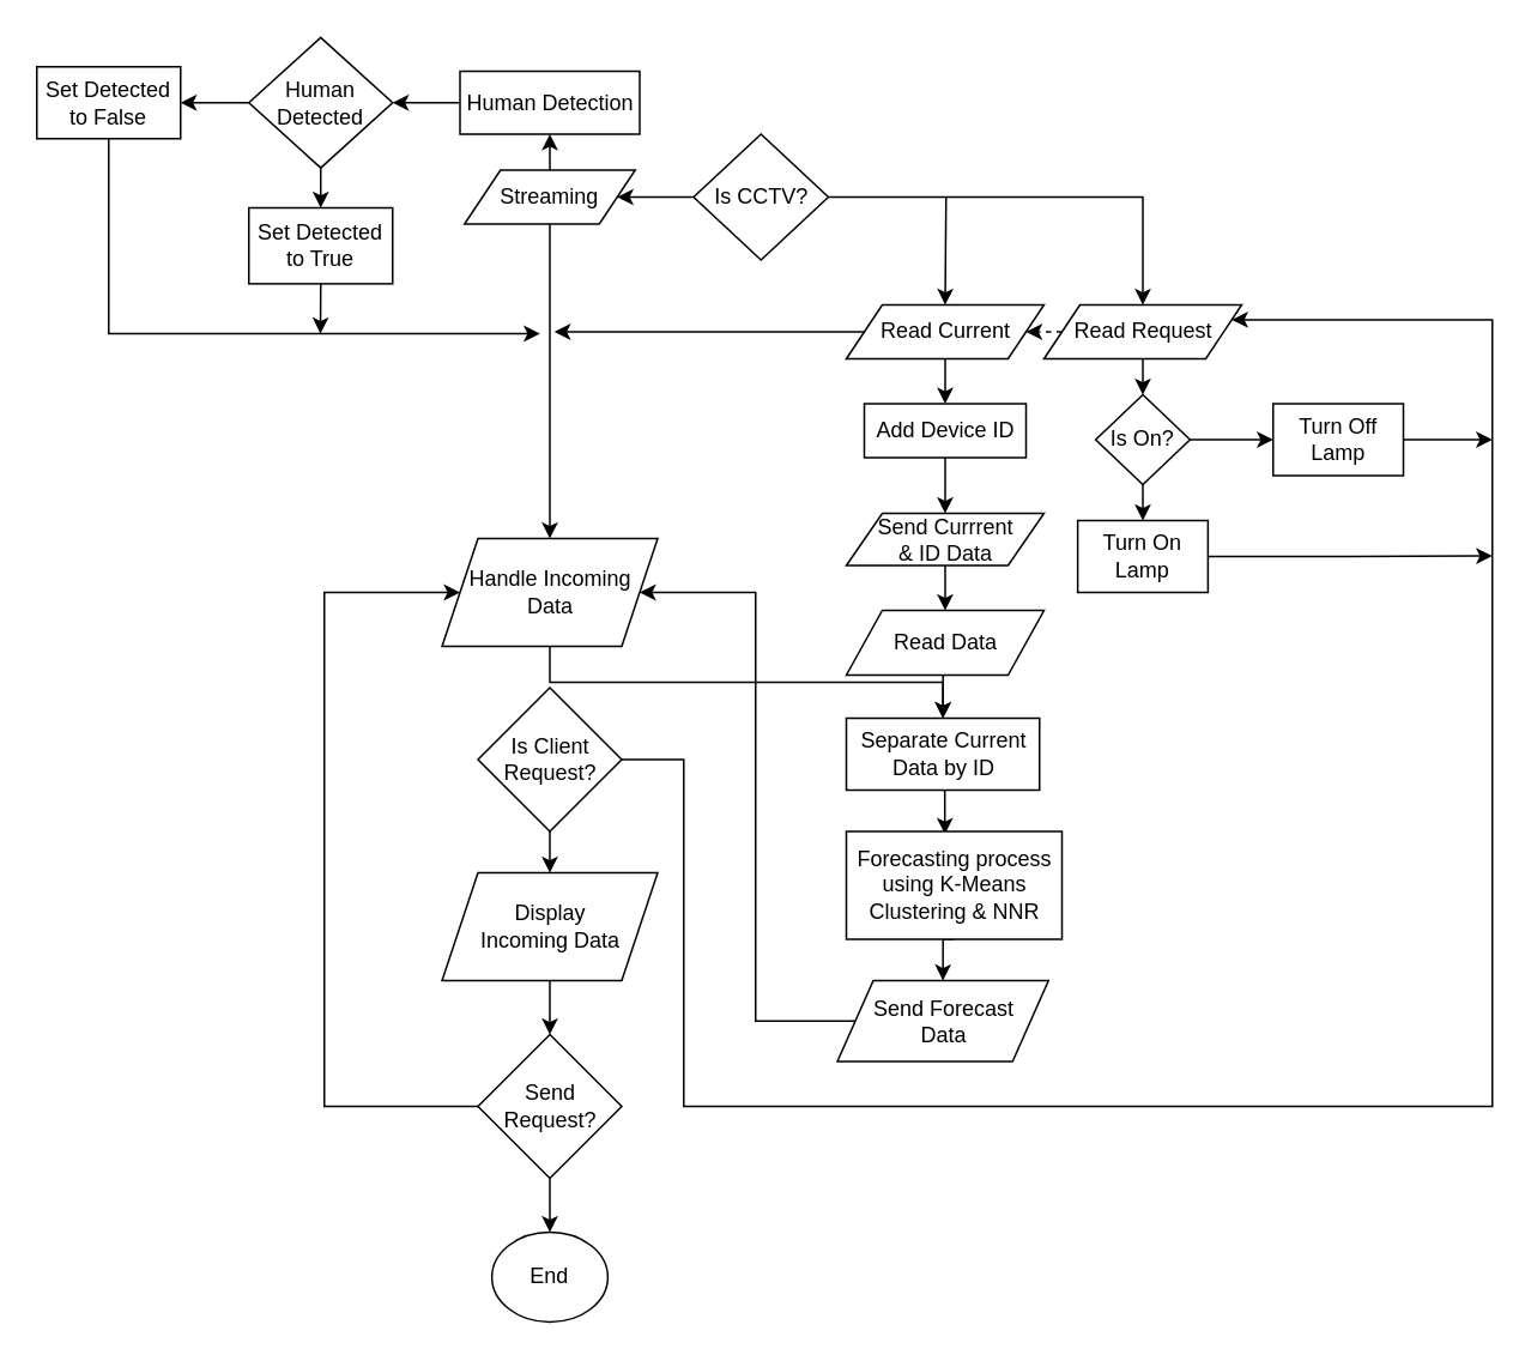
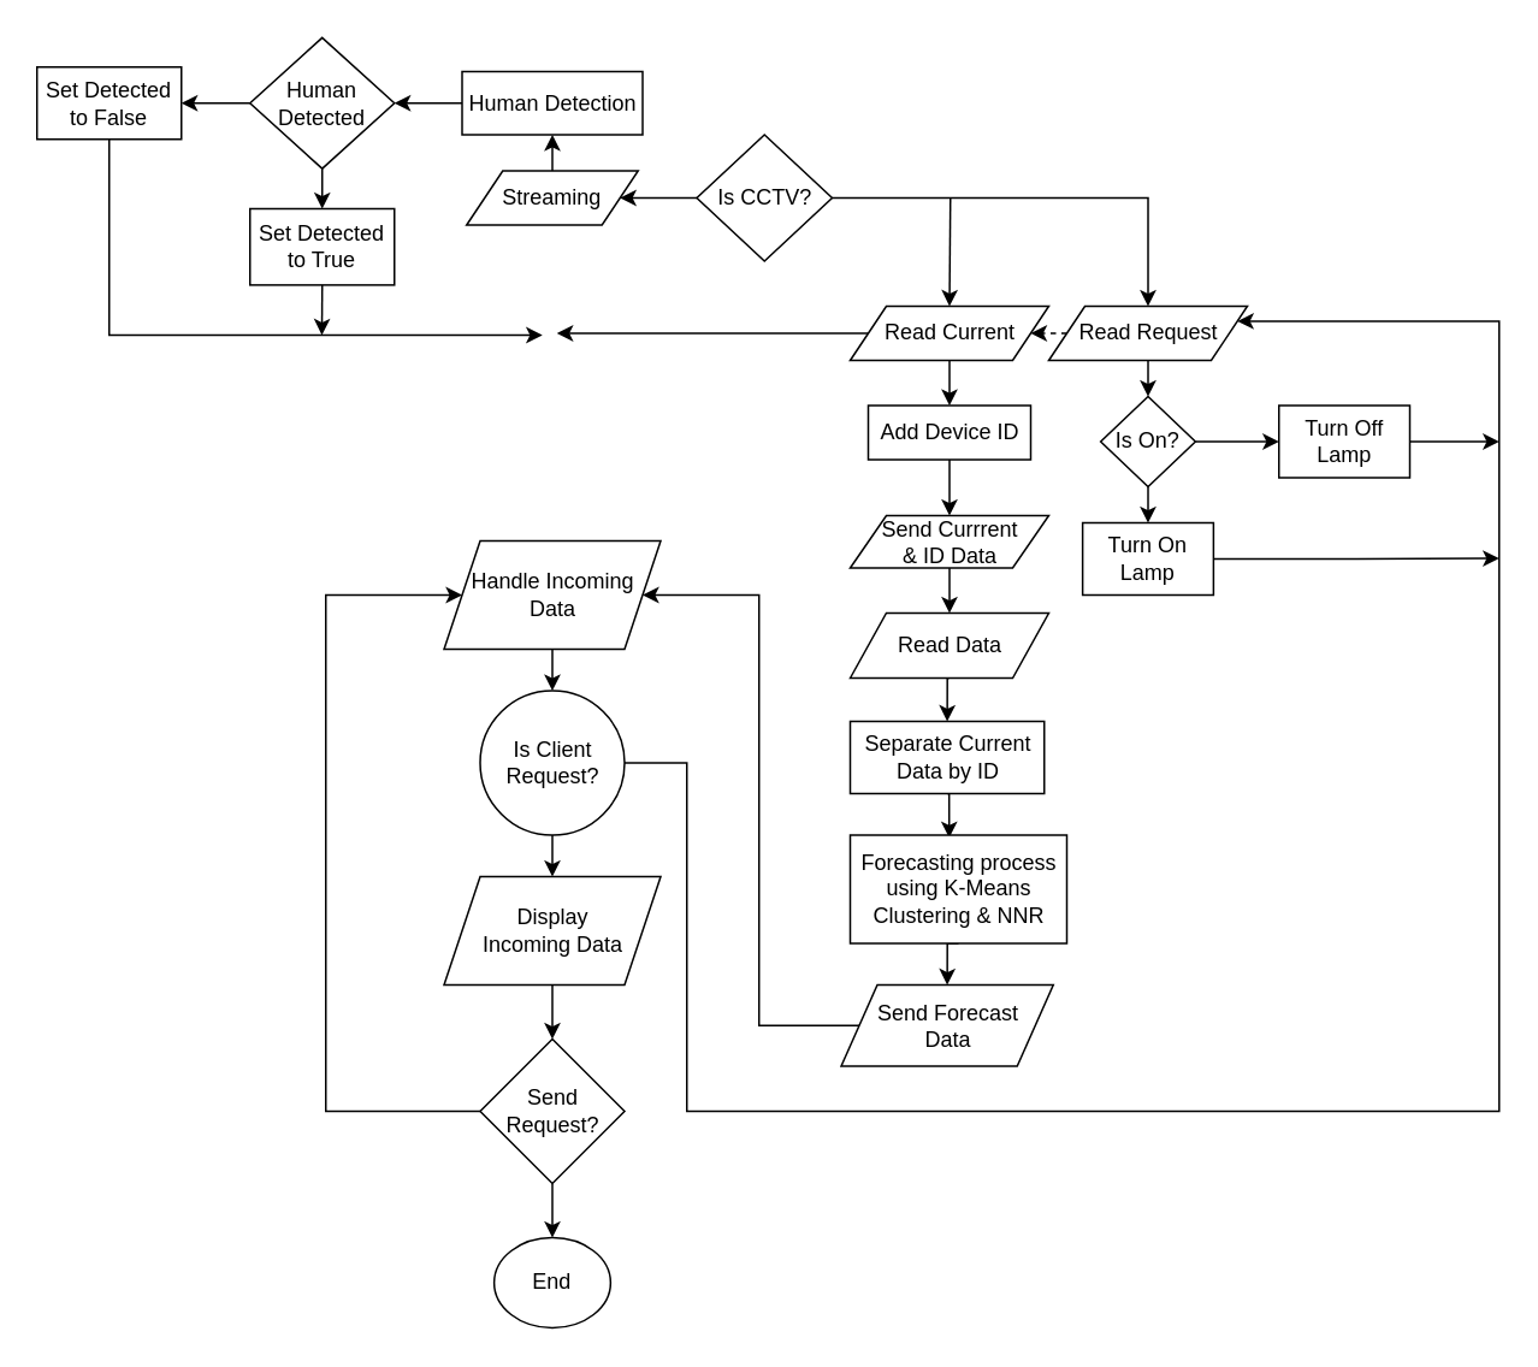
  <mxCell id="0" />
  <mxCell id="1" parent="0" />
  <mxCell id="2" style="edgeStyle=orthogonalEdgeStyle;rounded=0;orthogonalLoop=1;jettySize=auto;html=1;exitX=1;exitY=0.5;exitDx=0;exitDy=0;entryX=0.5;entryY=0;entryDx=0;entryDy=0;" edge="1" parent="1" source="3" target="7"><mxGeometry relative="1" as="geometry" /></mxCell>
  <mxCell id="3" value="Is CCTV?" style="rhombus;whiteSpace=wrap;html=1;" vertex="1" parent="1"><mxGeometry x="385.5" y="74" width="75" height="70" as="geometry" /></mxCell>
- <mxCell id="4" style="edgeStyle=orthogonalEdgeStyle;rounded=0;orthogonalLoop=1;jettySize=auto;html=1;exitX=0.5;exitY=1;exitDx=0;exitDy=0;entryX=0.5;entryY=0;entryDx=0;entryDy=0;" edge="1" parent="1" source="5" target="28"><mxGeometry relative="1" as="geometry" /></mxCell>
  <mxCell id="5" value="Streaming" style="shape=parallelogram;perimeter=parallelogramPerimeter;whiteSpace=wrap;html=1;fixedSize=1;" vertex="1" parent="1"><mxGeometry x="258" y="94" width="95" height="30" as="geometry" /></mxCell>
  <mxCell id="6" style="edgeStyle=orthogonalEdgeStyle;rounded=0;orthogonalLoop=1;jettySize=auto;html=1;exitX=0;exitY=0.5;exitDx=0;exitDy=0;entryX=1;entryY=0.5;entryDx=0;entryDy=0;dashed=1;" edge="1" parent="1" source="7" target="10"><mxGeometry relative="1" as="geometry" /></mxCell>
  <mxCell id="7" value="Read Request" style="shape=parallelogram;perimeter=parallelogramPerimeter;whiteSpace=wrap;html=1;fixedSize=1;" vertex="1" parent="1"><mxGeometry x="580.5" y="169" width="110" height="30" as="geometry" /></mxCell>
  <mxCell id="8" style="edgeStyle=orthogonalEdgeStyle;rounded=0;orthogonalLoop=1;jettySize=auto;html=1;exitX=0.5;exitY=1;exitDx=0;exitDy=0;entryX=0.5;entryY=0;entryDx=0;entryDy=0;" edge="1" parent="1" source="10" target="32"><mxGeometry relative="1" as="geometry" /></mxCell>
  <mxCell id="9" style="edgeStyle=orthogonalEdgeStyle;rounded=0;orthogonalLoop=1;jettySize=auto;html=1;exitX=0;exitY=0.5;exitDx=0;exitDy=0;" edge="1" parent="1" source="10"><mxGeometry relative="1" as="geometry"><mxPoint x="308" y="184" as="targetPoint" /></mxGeometry></mxCell>
  <mxCell id="10" value="Read Current" style="shape=parallelogram;perimeter=parallelogramPerimeter;whiteSpace=wrap;html=1;fixedSize=1;" vertex="1" parent="1"><mxGeometry x="470.5" y="169" width="110" height="30" as="geometry" /></mxCell>
  <mxCell id="11" value="" style="endArrow=classic;html=1;entryX=0.5;entryY=0;entryDx=0;entryDy=0;" edge="1" parent="1" target="10"><mxGeometry width="50" height="50" relative="1" as="geometry"><mxPoint x="526" y="109" as="sourcePoint" /><mxPoint x="588" y="149" as="targetPoint" /></mxGeometry></mxCell>
  <mxCell id="12" value="Is On?" style="rhombus;whiteSpace=wrap;html=1;" vertex="1" parent="1"><mxGeometry x="609.25" y="219" width="52.5" height="50" as="geometry" /></mxCell>
  <mxCell id="13" style="edgeStyle=orthogonalEdgeStyle;rounded=0;orthogonalLoop=1;jettySize=auto;html=1;exitX=1;exitY=0.5;exitDx=0;exitDy=0;" edge="1" parent="1" source="14"><mxGeometry relative="1" as="geometry"><mxPoint x="830" y="308.706" as="targetPoint" /></mxGeometry></mxCell>
  <mxCell id="14" value="Turn On&lt;br&gt;Lamp" style="rounded=0;whiteSpace=wrap;html=1;" vertex="1" parent="1"><mxGeometry x="599.25" y="289" width="72.5" height="40" as="geometry" /></mxCell>
  <mxCell id="15" style="edgeStyle=orthogonalEdgeStyle;rounded=0;orthogonalLoop=1;jettySize=auto;html=1;exitX=1;exitY=0.5;exitDx=0;exitDy=0;" edge="1" parent="1" source="16"><mxGeometry relative="1" as="geometry"><mxPoint x="830" y="244" as="targetPoint" /></mxGeometry></mxCell>
  <mxCell id="16" value="Turn Off&lt;br&gt;Lamp" style="rounded=0;whiteSpace=wrap;html=1;" vertex="1" parent="1"><mxGeometry x="708" y="224" width="72.5" height="40" as="geometry" /></mxCell>
  <mxCell id="17" value="" style="endArrow=classic;html=1;entryX=0.5;entryY=0;entryDx=0;entryDy=0;exitX=0.5;exitY=1;exitDx=0;exitDy=0;" edge="1" parent="1" source="12" target="14"><mxGeometry width="50" height="50" relative="1" as="geometry"><mxPoint x="468" y="259" as="sourcePoint" /><mxPoint x="518" y="209" as="targetPoint" /></mxGeometry></mxCell>
  <mxCell id="18" value="" style="endArrow=classic;html=1;entryX=0;entryY=0.5;entryDx=0;entryDy=0;exitX=1;exitY=0.5;exitDx=0;exitDy=0;" edge="1" parent="1" source="12" target="16"><mxGeometry width="50" height="50" relative="1" as="geometry"><mxPoint x="678" y="259" as="sourcePoint" /><mxPoint x="518" y="209" as="targetPoint" /></mxGeometry></mxCell>
  <mxCell id="19" value="" style="endArrow=classic;html=1;exitX=0.5;exitY=1;exitDx=0;exitDy=0;entryX=0.5;entryY=0;entryDx=0;entryDy=0;" edge="1" parent="1" source="7" target="12"><mxGeometry width="50" height="50" relative="1" as="geometry"><mxPoint x="468" y="259" as="sourcePoint" /><mxPoint x="518" y="209" as="targetPoint" /></mxGeometry></mxCell>
  <mxCell id="20" value="Human Detection" style="rounded=0;whiteSpace=wrap;html=1;" vertex="1" parent="1"><mxGeometry x="255.5" y="39" width="100" height="35" as="geometry" /></mxCell>
  <mxCell id="21" style="edgeStyle=orthogonalEdgeStyle;rounded=0;orthogonalLoop=1;jettySize=auto;html=1;exitX=0;exitY=0.5;exitDx=0;exitDy=0;entryX=1;entryY=0.5;entryDx=0;entryDy=0;" edge="1" parent="1" source="23" target="42"><mxGeometry relative="1" as="geometry" /></mxCell>
  <mxCell id="22" value="" style="edgeStyle=orthogonalEdgeStyle;rounded=0;orthogonalLoop=1;jettySize=auto;html=1;" edge="1" parent="1" source="23" target="44"><mxGeometry relative="1" as="geometry" /></mxCell>
  <mxCell id="23" value="Human&lt;br&gt;Detected" style="rhombus;whiteSpace=wrap;html=1;" vertex="1" parent="1"><mxGeometry x="138" y="20.25" width="80" height="72.5" as="geometry" /></mxCell>
  <mxCell id="24" value="" style="endArrow=classic;html=1;exitX=0;exitY=0.5;exitDx=0;exitDy=0;entryX=1;entryY=0.5;entryDx=0;entryDy=0;" edge="1" parent="1" source="3" target="5"><mxGeometry width="50" height="50" relative="1" as="geometry"><mxPoint x="428" y="219" as="sourcePoint" /><mxPoint x="478" y="169" as="targetPoint" /></mxGeometry></mxCell>
  <mxCell id="25" value="" style="endArrow=classic;html=1;exitX=0.5;exitY=0;exitDx=0;exitDy=0;entryX=0.5;entryY=1;entryDx=0;entryDy=0;" edge="1" parent="1" source="5" target="20"><mxGeometry width="50" height="50" relative="1" as="geometry"><mxPoint x="428" y="219" as="sourcePoint" /><mxPoint x="478" y="169" as="targetPoint" /></mxGeometry></mxCell>
  <mxCell id="26" value="" style="endArrow=classic;html=1;exitX=0;exitY=0.5;exitDx=0;exitDy=0;entryX=1;entryY=0.5;entryDx=0;entryDy=0;" edge="1" parent="1" source="20" target="23"><mxGeometry width="50" height="50" relative="1" as="geometry"><mxPoint x="428" y="219" as="sourcePoint" /><mxPoint x="478" y="169" as="targetPoint" /></mxGeometry></mxCell>
- <mxCell id="27" style="edgeStyle=orthogonalEdgeStyle;rounded=0;orthogonalLoop=1;jettySize=auto;html=1;exitX=0.5;exitY=1;exitDx=0;exitDy=0;" edge="1" parent="1" source="28" target="36"><mxGeometry relative="1" as="geometry" /></mxCell>
+ <mxCell id="27" style="edgeStyle=orthogonalEdgeStyle;rounded=0;orthogonalLoop=1;jettySize=auto;html=1;exitX=0.5;exitY=1;exitDx=0;exitDy=0;" edge="1" parent="1" source="28" target="47"><mxGeometry relative="1" as="geometry" /></mxCell>
  <mxCell id="28" value="Handle Incoming Data" style="shape=parallelogram;perimeter=parallelogramPerimeter;whiteSpace=wrap;html=1;fixedSize=1;" vertex="1" parent="1"><mxGeometry x="245.5" y="299" width="120" height="60" as="geometry" /></mxCell>
  <mxCell id="29" style="edgeStyle=orthogonalEdgeStyle;rounded=0;orthogonalLoop=1;jettySize=auto;html=1;exitX=0.5;exitY=1;exitDx=0;exitDy=0;entryX=0.5;entryY=0;entryDx=0;entryDy=0;" edge="1" parent="1" source="30" target="34"><mxGeometry relative="1" as="geometry" /></mxCell>
  <mxCell id="30" value="Send Currrent&lt;br&gt;&amp;amp; ID Data" style="shape=parallelogram;perimeter=parallelogramPerimeter;whiteSpace=wrap;html=1;fixedSize=1;" vertex="1" parent="1"><mxGeometry x="470.5" y="285" width="110" height="29" as="geometry" /></mxCell>
  <mxCell id="31" style="edgeStyle=orthogonalEdgeStyle;rounded=0;orthogonalLoop=1;jettySize=auto;html=1;exitX=0.5;exitY=1;exitDx=0;exitDy=0;entryX=0.5;entryY=0;entryDx=0;entryDy=0;" edge="1" parent="1" source="32" target="30"><mxGeometry relative="1" as="geometry" /></mxCell>
  <mxCell id="32" value="Add Device ID" style="rounded=0;whiteSpace=wrap;html=1;" vertex="1" parent="1"><mxGeometry x="480.5" y="224" width="90" height="30" as="geometry" /></mxCell>
  <mxCell id="33" style="edgeStyle=orthogonalEdgeStyle;rounded=0;orthogonalLoop=1;jettySize=auto;html=1;exitX=0.5;exitY=1;exitDx=0;exitDy=0;entryX=0.5;entryY=0;entryDx=0;entryDy=0;" edge="1" parent="1" source="34" target="36"><mxGeometry relative="1" as="geometry" /></mxCell>
  <mxCell id="34" value="Read Data" style="shape=parallelogram;perimeter=parallelogramPerimeter;whiteSpace=wrap;html=1;fixedSize=1;" vertex="1" parent="1"><mxGeometry x="470.5" y="339" width="110" height="36" as="geometry" /></mxCell>
  <mxCell id="35" style="edgeStyle=orthogonalEdgeStyle;rounded=0;orthogonalLoop=1;jettySize=auto;html=1;exitX=0.5;exitY=1;exitDx=0;exitDy=0;entryX=0.457;entryY=0.025;entryDx=0;entryDy=0;entryPerimeter=0;" edge="1" parent="1" source="36" target="38"><mxGeometry relative="1" as="geometry" /></mxCell>
  <mxCell id="36" value="Separate Current Data by ID" style="rounded=0;whiteSpace=wrap;html=1;" vertex="1" parent="1"><mxGeometry x="470.5" y="399" width="107.5" height="40" as="geometry" /></mxCell>
  <mxCell id="37" style="edgeStyle=orthogonalEdgeStyle;rounded=0;orthogonalLoop=1;jettySize=auto;html=1;exitX=0.5;exitY=1;exitDx=0;exitDy=0;entryX=0.5;entryY=0;entryDx=0;entryDy=0;" edge="1" parent="1" source="38" target="40"><mxGeometry relative="1" as="geometry" /></mxCell>
  <mxCell id="38" value="Forecasting process using K-Means Clustering &amp;amp; NNR" style="rounded=0;whiteSpace=wrap;html=1;" vertex="1" parent="1"><mxGeometry x="470.5" y="462" width="120" height="60" as="geometry" /></mxCell>
  <mxCell id="39" style="edgeStyle=orthogonalEdgeStyle;rounded=0;orthogonalLoop=1;jettySize=auto;html=1;exitX=0;exitY=0.5;exitDx=0;exitDy=0;entryX=1;entryY=0.5;entryDx=0;entryDy=0;" edge="1" parent="1" source="40" target="28"><mxGeometry relative="1" as="geometry"><Array as="points"><mxPoint x="420" y="568" /><mxPoint x="420" y="329" /></Array></mxGeometry></mxCell>
  <mxCell id="40" value="Send Forecast&lt;br&gt;Data" style="shape=parallelogram;perimeter=parallelogramPerimeter;whiteSpace=wrap;html=1;fixedSize=1;" vertex="1" parent="1"><mxGeometry x="465.5" y="545" width="117.5" height="45" as="geometry" /></mxCell>
  <mxCell id="41" style="edgeStyle=orthogonalEdgeStyle;rounded=0;orthogonalLoop=1;jettySize=auto;html=1;exitX=0.5;exitY=1;exitDx=0;exitDy=0;" edge="1" parent="1" source="42"><mxGeometry relative="1" as="geometry"><mxPoint x="300" y="185" as="targetPoint" /><Array as="points"><mxPoint x="60" y="185" /></Array></mxGeometry></mxCell>
  <mxCell id="42" value="Set Detected&lt;br&gt;to False" style="rounded=0;whiteSpace=wrap;html=1;" vertex="1" parent="1"><mxGeometry x="20" y="36.5" width="80" height="40" as="geometry" /></mxCell>
  <mxCell id="43" style="edgeStyle=orthogonalEdgeStyle;rounded=0;orthogonalLoop=1;jettySize=auto;html=1;exitX=0.5;exitY=1;exitDx=0;exitDy=0;" edge="1" parent="1" source="44"><mxGeometry relative="1" as="geometry"><mxPoint x="177.833" y="185" as="targetPoint" /></mxGeometry></mxCell>
  <mxCell id="44" value="Set Detected&lt;br&gt;to True" style="rounded=0;whiteSpace=wrap;html=1;" vertex="1" parent="1"><mxGeometry x="138" y="115" width="80" height="42.25" as="geometry" /></mxCell>
  <mxCell id="45" style="edgeStyle=orthogonalEdgeStyle;rounded=0;orthogonalLoop=1;jettySize=auto;html=1;exitX=0.5;exitY=1;exitDx=0;exitDy=0;entryX=0.5;entryY=0;entryDx=0;entryDy=0;" edge="1" parent="1" source="47" target="49"><mxGeometry relative="1" as="geometry" /></mxCell>
  <mxCell id="46" style="edgeStyle=orthogonalEdgeStyle;rounded=0;orthogonalLoop=1;jettySize=auto;html=1;exitX=1;exitY=0.5;exitDx=0;exitDy=0;entryX=1;entryY=0.25;entryDx=0;entryDy=0;" edge="1" parent="1" source="47" target="7"><mxGeometry relative="1" as="geometry"><Array as="points"><mxPoint x="380" y="422" /><mxPoint x="380" y="615" /><mxPoint x="830" y="615" /><mxPoint x="830" y="177" /></Array></mxGeometry></mxCell>
- <mxCell id="47" value="Is Client Request?" style="rhombus;whiteSpace=wrap;html=1;" vertex="1" parent="1"><mxGeometry x="265.5" y="382" width="80" height="80" as="geometry" /></mxCell>
+ <mxCell id="47" value="Is Client Request?" style="ellipse;whiteSpace=wrap;html=1;" vertex="1" parent="1"><mxGeometry x="265.5" y="382" width="80" height="80" as="geometry" /></mxCell>
  <mxCell id="48" style="edgeStyle=orthogonalEdgeStyle;rounded=0;orthogonalLoop=1;jettySize=auto;html=1;exitX=0.5;exitY=1;exitDx=0;exitDy=0;entryX=0.5;entryY=0;entryDx=0;entryDy=0;" edge="1" parent="1" source="49" target="52"><mxGeometry relative="1" as="geometry" /></mxCell>
  <mxCell id="49" value="Display &lt;br&gt;Incoming Data" style="shape=parallelogram;perimeter=parallelogramPerimeter;whiteSpace=wrap;html=1;fixedSize=1;" vertex="1" parent="1"><mxGeometry x="245.5" y="485" width="120" height="60" as="geometry" /></mxCell>
  <mxCell id="50" style="edgeStyle=orthogonalEdgeStyle;rounded=0;orthogonalLoop=1;jettySize=auto;html=1;exitX=0.5;exitY=1;exitDx=0;exitDy=0;" edge="1" parent="1" source="52" target="53"><mxGeometry relative="1" as="geometry" /></mxCell>
  <mxCell id="51" style="edgeStyle=orthogonalEdgeStyle;rounded=0;orthogonalLoop=1;jettySize=auto;html=1;exitX=0;exitY=0.5;exitDx=0;exitDy=0;entryX=0;entryY=0.5;entryDx=0;entryDy=0;" edge="1" parent="1" source="52" target="28"><mxGeometry relative="1" as="geometry"><Array as="points"><mxPoint x="180" y="615" /><mxPoint x="180" y="329" /></Array></mxGeometry></mxCell>
  <mxCell id="52" value="Send Request?" style="rhombus;whiteSpace=wrap;html=1;" vertex="1" parent="1"><mxGeometry x="265.5" y="575" width="80" height="80" as="geometry" /></mxCell>
  <mxCell id="53" value="End" style="ellipse;whiteSpace=wrap;html=1;" vertex="1" parent="1"><mxGeometry x="273.25" y="685" width="64.5" height="50" as="geometry" /></mxCell>
